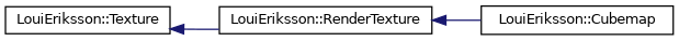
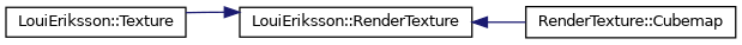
  digraph {
    rankdir=LR
    node [color=black fillcolor=white fontname=Helvetica fontsize=10 shape=record style=filled]
    edge [color=midnightblue dir=back fontname=Helvetica fontsize=10 labelfontname=Helvetica labelfontsize=10 style=solid]
    n1 [height=0.2 label="LouiEriksson::Texture" width=0.4]
    n2 [height=0.2 label="LouiEriksson::RenderTexture" width=0.4]
-   n3 [height=0.2 label="LouiEriksson::Cubemap" width=0.4]
-   n1 -> n2
+   n3 [height=0.2 label="RenderTexture::Cubemap" width=0.4]
+   n2 -> n1
    n2 -> n3
  }
